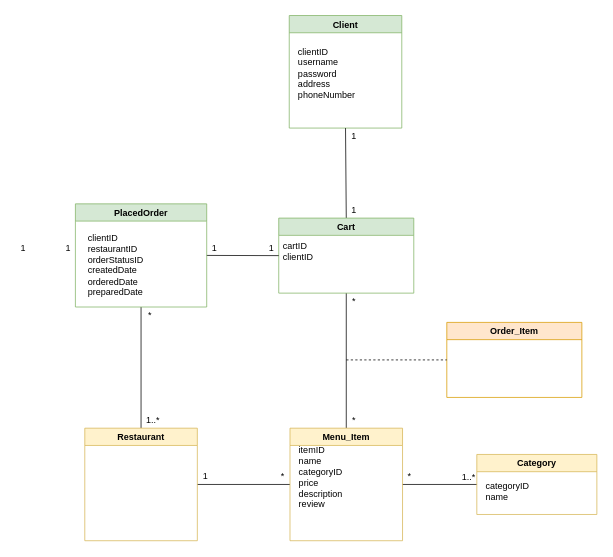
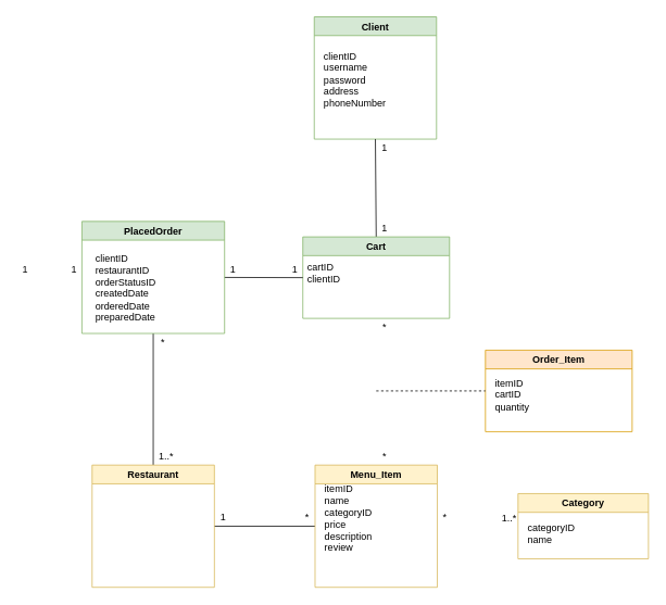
  <mxCell id="0" />
  <mxCell id="1" parent="0" />
  <mxCell id="2" value="Client" style="swimlane;fillColor=#d5e8d4;strokeColor=#82b366;" vertex="1" parent="1"><mxGeometry x="385" y="20" width="150" height="150" as="geometry" /></mxCell>
  <mxCell id="3" value="&lt;div&gt;&lt;br&gt;&lt;/div&gt;&lt;div&gt;clientID&lt;br&gt;&lt;/div&gt;&lt;div align=&quot;left&quot;&gt;username&lt;/div&gt;&lt;div align=&quot;left&quot;&gt;password&lt;/div&gt;&lt;div align=&quot;left&quot;&gt;address&lt;/div&gt;&lt;div align=&quot;left&quot;&gt;phoneNumber&lt;br&gt;&lt;/div&gt;" style="text;html=1;align=left;verticalAlign=middle;resizable=0;points=[];autosize=1;strokeColor=none;fillColor=none;" vertex="1" parent="2"><mxGeometry x="10" y="25" width="90" height="90" as="geometry" /></mxCell>
  <mxCell id="4" style="edgeStyle=none;rounded=0;orthogonalLoop=1;jettySize=auto;html=1;exitX=0.5;exitY=0;exitDx=0;exitDy=0;entryX=0.5;entryY=1;entryDx=0;entryDy=0;fontSize=12;endArrow=none;endFill=0;" edge="1" parent="1" source="6" target="17"><mxGeometry relative="1" as="geometry" /></mxCell>
  <mxCell id="5" style="edgeStyle=none;rounded=0;orthogonalLoop=1;jettySize=auto;html=1;exitX=1;exitY=0.5;exitDx=0;exitDy=0;entryX=0;entryY=0.5;entryDx=0;entryDy=0;fontSize=12;endArrow=none;endFill=0;" edge="1" parent="1" source="6" target="12"><mxGeometry relative="1" as="geometry" /></mxCell>
  <mxCell id="6" value="Restaurant" style="swimlane;fillColor=#fff2cc;strokeColor=#d6b656;" vertex="1" parent="1"><mxGeometry x="112.5" y="570" width="150" height="150" as="geometry" /></mxCell>
  <mxCell id="7" style="edgeStyle=none;rounded=0;orthogonalLoop=1;jettySize=auto;html=1;exitX=0.5;exitY=0;exitDx=0;exitDy=0;entryX=0.5;entryY=1;entryDx=0;entryDy=0;fontSize=12;endArrow=none;endFill=0;" edge="1" parent="1" source="9" target="2"><mxGeometry relative="1" as="geometry" /></mxCell>
- <mxCell id="8" style="edgeStyle=none;rounded=0;orthogonalLoop=1;jettySize=auto;html=1;exitX=0.5;exitY=1;exitDx=0;exitDy=0;entryX=0.5;entryY=0;entryDx=0;entryDy=0;fontSize=12;endArrow=none;endFill=0;" edge="1" parent="1" source="9" target="12"><mxGeometry relative="1" as="geometry" /></mxCell>
  <mxCell id="9" value="Cart" style="swimlane;fillColor=#d5e8d4;strokeColor=#82b366;" vertex="1" parent="1"><mxGeometry x="371" y="290" width="180" height="100" as="geometry" /></mxCell>
  <mxCell id="10" value="&lt;div align=&quot;left&quot;&gt;cartID&lt;/div&gt;&lt;div align=&quot;left&quot;&gt;clientID&lt;br&gt;&lt;/div&gt;" style="text;html=1;align=left;verticalAlign=middle;resizable=0;points=[];autosize=1;strokeColor=none;fillColor=none;fontSize=12;" vertex="1" parent="9"><mxGeometry x="4" y="30" width="60" height="30" as="geometry" /></mxCell>
- <mxCell id="11" style="edgeStyle=none;rounded=0;orthogonalLoop=1;jettySize=auto;html=1;exitX=1;exitY=0.5;exitDx=0;exitDy=0;entryX=0;entryY=0.5;entryDx=0;entryDy=0;fontSize=12;endArrow=none;endFill=0;" edge="1" parent="1" source="12" target="14"><mxGeometry relative="1" as="geometry" /></mxCell>
  <mxCell id="12" value="Menu_Item" style="swimlane;fillColor=#fff2cc;strokeColor=#d6b656;" vertex="1" parent="1"><mxGeometry x="386" y="570" width="150" height="150" as="geometry" /></mxCell>
  <mxCell id="13" value="&lt;p style=&quot;line-height: 1.4&quot;&gt;&lt;/p&gt;&lt;div align=&quot;left&quot;&gt;&lt;font style=&quot;font-size: 12px&quot;&gt;itemID&lt;/font&gt;&lt;/div&gt;&lt;div align=&quot;left&quot;&gt;&lt;font style=&quot;font-size: 12px&quot;&gt;name&lt;/font&gt;&lt;/div&gt;&lt;div align=&quot;left&quot;&gt;&lt;font style=&quot;font-size: 12px&quot;&gt;categoryID&lt;/font&gt;&lt;/div&gt;&lt;div align=&quot;left&quot;&gt;&lt;font style=&quot;font-size: 12px&quot;&gt;price&lt;/font&gt;&lt;/div&gt;&lt;div align=&quot;left&quot;&gt;&lt;font style=&quot;font-size: 12px&quot;&gt;description&lt;br&gt;&lt;/font&gt;&lt;/div&gt;&lt;div align=&quot;left&quot;&gt;&lt;font style=&quot;font-size: 12px&quot;&gt;review&lt;br&gt;&lt;/font&gt;&lt;/div&gt;&lt;div style=&quot;font-size: 14px&quot; align=&quot;left&quot;&gt;&lt;font style=&quot;font-size: 14px&quot;&gt;&lt;br&gt;&lt;/font&gt;&lt;/div&gt;&lt;p&gt;&lt;/p&gt;" style="text;html=1;align=left;verticalAlign=middle;resizable=0;points=[];autosize=1;strokeColor=none;fillColor=none;" vertex="1" parent="12"><mxGeometry x="10" y="9" width="70" height="130" as="geometry" /></mxCell>
  <mxCell id="14" value="Category" style="swimlane;startSize=23;fillColor=#fff2cc;strokeColor=#d6b656;" vertex="1" parent="1"><mxGeometry x="635" y="605" width="160" height="80" as="geometry" /></mxCell>
  <mxCell id="15" value="&lt;div&gt;categoryID&lt;/div&gt;&lt;div&gt;name&lt;br&gt;&lt;/div&gt;" style="text;html=1;align=left;verticalAlign=middle;resizable=0;points=[];autosize=1;strokeColor=none;fillColor=none;" vertex="1" parent="14"><mxGeometry x="10" y="34" width="70" height="30" as="geometry" /></mxCell>
  <mxCell id="16" style="edgeStyle=none;rounded=0;orthogonalLoop=1;jettySize=auto;html=1;exitX=1;exitY=0.5;exitDx=0;exitDy=0;entryX=0;entryY=0.5;entryDx=0;entryDy=0;fontSize=12;endArrow=none;endFill=0;" edge="1" parent="1" source="17" target="9"><mxGeometry relative="1" as="geometry" /></mxCell>
  <mxCell id="17" value="PlacedOrder" style="swimlane;fillColor=#d5e8d4;strokeColor=#82b366;" vertex="1" parent="1"><mxGeometry x="100" y="271" width="175" height="137.5" as="geometry" /></mxCell>
  <mxCell id="18" value="&lt;div align=&quot;left&quot;&gt;clientID&lt;/div&gt;&lt;div align=&quot;left&quot;&gt;restaurantID&lt;/div&gt;&lt;div align=&quot;left&quot;&gt;orderStatusID&lt;/div&gt;&lt;div align=&quot;left&quot;&gt;createdDate&lt;/div&gt;&lt;div align=&quot;left&quot;&gt;orderedDate&lt;/div&gt;&lt;div align=&quot;left&quot;&gt;preparedDate&lt;/div&gt;&lt;div align=&quot;left&quot;&gt;&lt;br&gt;&lt;/div&gt;" style="text;html=1;align=left;verticalAlign=middle;resizable=0;points=[];autosize=1;strokeColor=none;fillColor=none;fontSize=12;" vertex="1" parent="17"><mxGeometry x="15" y="38.5" width="90" height="100" as="geometry" /></mxCell>
  <mxCell id="19" value="*" style="text;html=1;align=center;verticalAlign=middle;resizable=0;points=[];autosize=1;strokeColor=none;fillColor=none;fontSize=12;" vertex="1" parent="1"><mxGeometry x="461" y="550" width="20" height="20" as="geometry" /></mxCell>
  <mxCell id="20" value="*" style="text;html=1;align=center;verticalAlign=middle;resizable=0;points=[];autosize=1;strokeColor=none;fillColor=none;fontSize=12;" vertex="1" parent="1"><mxGeometry x="461" y="391" width="20" height="20" as="geometry" /></mxCell>
  <mxCell id="21" value="1" style="text;html=1;align=center;verticalAlign=middle;resizable=0;points=[];autosize=1;strokeColor=none;fillColor=none;fontSize=12;" vertex="1" parent="1"><mxGeometry x="461" y="171" width="20" height="20" as="geometry" /></mxCell>
  <mxCell id="22" value="1" style="text;html=1;align=center;verticalAlign=middle;resizable=0;points=[];autosize=1;strokeColor=none;fillColor=none;fontSize=12;" vertex="1" parent="1"><mxGeometry x="461" y="270" width="20" height="20" as="geometry" /></mxCell>
  <mxCell id="23" value="1" style="text;html=1;align=center;verticalAlign=middle;resizable=0;points=[];autosize=1;strokeColor=none;fillColor=none;fontSize=12;" vertex="1" parent="1"><mxGeometry x="263" y="624" width="20" height="20" as="geometry" /></mxCell>
  <mxCell id="24" value="*" style="text;html=1;align=center;verticalAlign=middle;resizable=0;points=[];autosize=1;strokeColor=none;fillColor=none;fontSize=12;" vertex="1" parent="1"><mxGeometry x="366" y="624" width="20" height="20" as="geometry" /></mxCell>
  <mxCell id="25" value="*" style="text;html=1;align=center;verticalAlign=middle;resizable=0;points=[];autosize=1;strokeColor=none;fillColor=none;fontSize=12;" vertex="1" parent="1"><mxGeometry x="535" y="624" width="20" height="20" as="geometry" /></mxCell>
  <mxCell id="26" value="1..*" style="text;html=1;align=center;verticalAlign=middle;resizable=0;points=[];autosize=1;strokeColor=none;fillColor=none;fontSize=12;" vertex="1" parent="1"><mxGeometry x="609" y="625" width="30" height="20" as="geometry" /></mxCell>
  <mxCell id="27" value="*" style="text;html=1;align=center;verticalAlign=middle;resizable=0;points=[];autosize=1;strokeColor=none;fillColor=none;fontSize=12;" vertex="1" parent="1"><mxGeometry x="189" y="409" width="20" height="20" as="geometry" /></mxCell>
  <mxCell id="28" value="1..*" style="text;html=1;align=center;verticalAlign=middle;resizable=0;points=[];autosize=1;strokeColor=none;fillColor=none;fontSize=12;" vertex="1" parent="1"><mxGeometry x="188" y="550" width="30" height="20" as="geometry" /></mxCell>
  <mxCell id="29" value="1" style="text;html=1;align=center;verticalAlign=middle;resizable=0;points=[];autosize=1;strokeColor=none;fillColor=none;fontSize=12;" vertex="1" parent="1"><mxGeometry x="20" y="320" width="20" height="20" as="geometry" /></mxCell>
  <mxCell id="30" value="1" style="text;html=1;align=center;verticalAlign=middle;resizable=0;points=[];autosize=1;strokeColor=none;fillColor=none;fontSize=12;" vertex="1" parent="1"><mxGeometry x="80" y="320" width="20" height="20" as="geometry" /></mxCell>
  <mxCell id="31" value="Order_Item" style="swimlane;fillColor=#ffe6cc;strokeColor=#d79b00;" vertex="1" parent="1"><mxGeometry x="595" y="429" width="180" height="100" as="geometry" /></mxCell>
+ <mxCell id="32" value="&lt;div align=&quot;left&quot;&gt;itemID&lt;/div&gt;&lt;div align=&quot;left&quot;&gt;cartID&lt;/div&gt;&lt;div align=&quot;left&quot;&gt;quantity&lt;br&gt;&lt;/div&gt;" style="text;html=1;align=left;verticalAlign=middle;resizable=0;points=[];autosize=1;strokeColor=none;fillColor=none;fontSize=12;" vertex="1" parent="31"><mxGeometry x="10" y="30" width="60" height="50" as="geometry" /></mxCell>
  <mxCell id="33" value="" style="endArrow=none;dashed=1;html=1;rounded=0;fontSize=12;entryX=0;entryY=0.5;entryDx=0;entryDy=0;" edge="1" parent="1" target="31"><mxGeometry width="50" height="50" relative="1" as="geometry"><mxPoint x="461" y="479" as="sourcePoint" /><mxPoint x="515" y="510" as="targetPoint" /></mxGeometry></mxCell>
  <mxCell id="34" value="1" style="text;html=1;align=center;verticalAlign=middle;resizable=0;points=[];autosize=1;strokeColor=none;fillColor=none;fontSize=12;" vertex="1" parent="1"><mxGeometry x="275" y="320" width="20" height="20" as="geometry" /></mxCell>
  <mxCell id="35" value="1" style="text;html=1;align=center;verticalAlign=middle;resizable=0;points=[];autosize=1;strokeColor=none;fillColor=none;fontSize=12;" vertex="1" parent="1"><mxGeometry x="351" y="320" width="20" height="20" as="geometry" /></mxCell>
